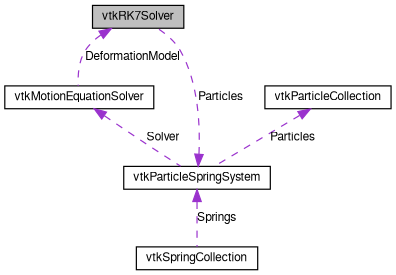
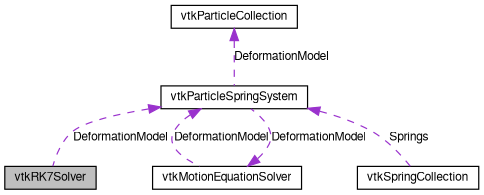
  digraph {
    node [color=black fontname=FreeSans fontsize=10 shape=record]
    edge [color=darkorchid3 dir=back fontname=FreeSans fontsize=10 labelfontname=FreeSans labelfontsize=10 style=dashed]
    n1 [fillcolor=grey75 fontcolor=black height=0.2 label=vtkRK7Solver style=filled width=0.4]
    n2 [height=0.2 label=vtkParticleSpringSystem width=0.4]
    n3 [height=0.2 label=vtkMotionEquationSolver width=0.4]
    n4 [height=0.2 label=vtkSpringCollection width=0.4]
    n5 [height=0.2 label=vtkParticleCollection width=0.4]
-   n2 -> n1 [label=Particles]
-   n1 -> n3 [label=DeformationModel]
+   n2 -> n1 [label=DeformationModel]
+   n2 -> n3 [label=DeformationModel]
    n2 -> n4 [label=Springs]
-   n3 -> n2 [label=Solver]
-   n5 -> n2 [label=Particles]
+   n3 -> n2 [label=DeformationModel]
+   n5 -> n2 [label=DeformationModel]
  }
